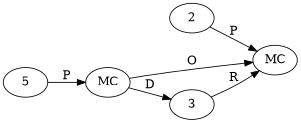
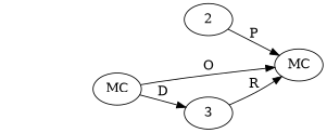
  digraph {
    rankdir=LR
    fontname="DejaVu Serif"
    node [t=CharSet fontname="DejaVu Serif"]
    edge [fontname="DejaVu Serif"]
    n1 [l=335 label=MC s="contains()"]
    2 [t=char v="'c'"]
    3 [n=bd]
    n4 [l=329 label=MC s="getInstance()"]
-   5 [t=String v="^-b"]
    2 -> n1 [label=P]
    3 -> n1 [label=R]
    n4 -> n1 [label=O]
    n4 -> 3 [label=D]
-   5 -> n4 [label=P]
  }
